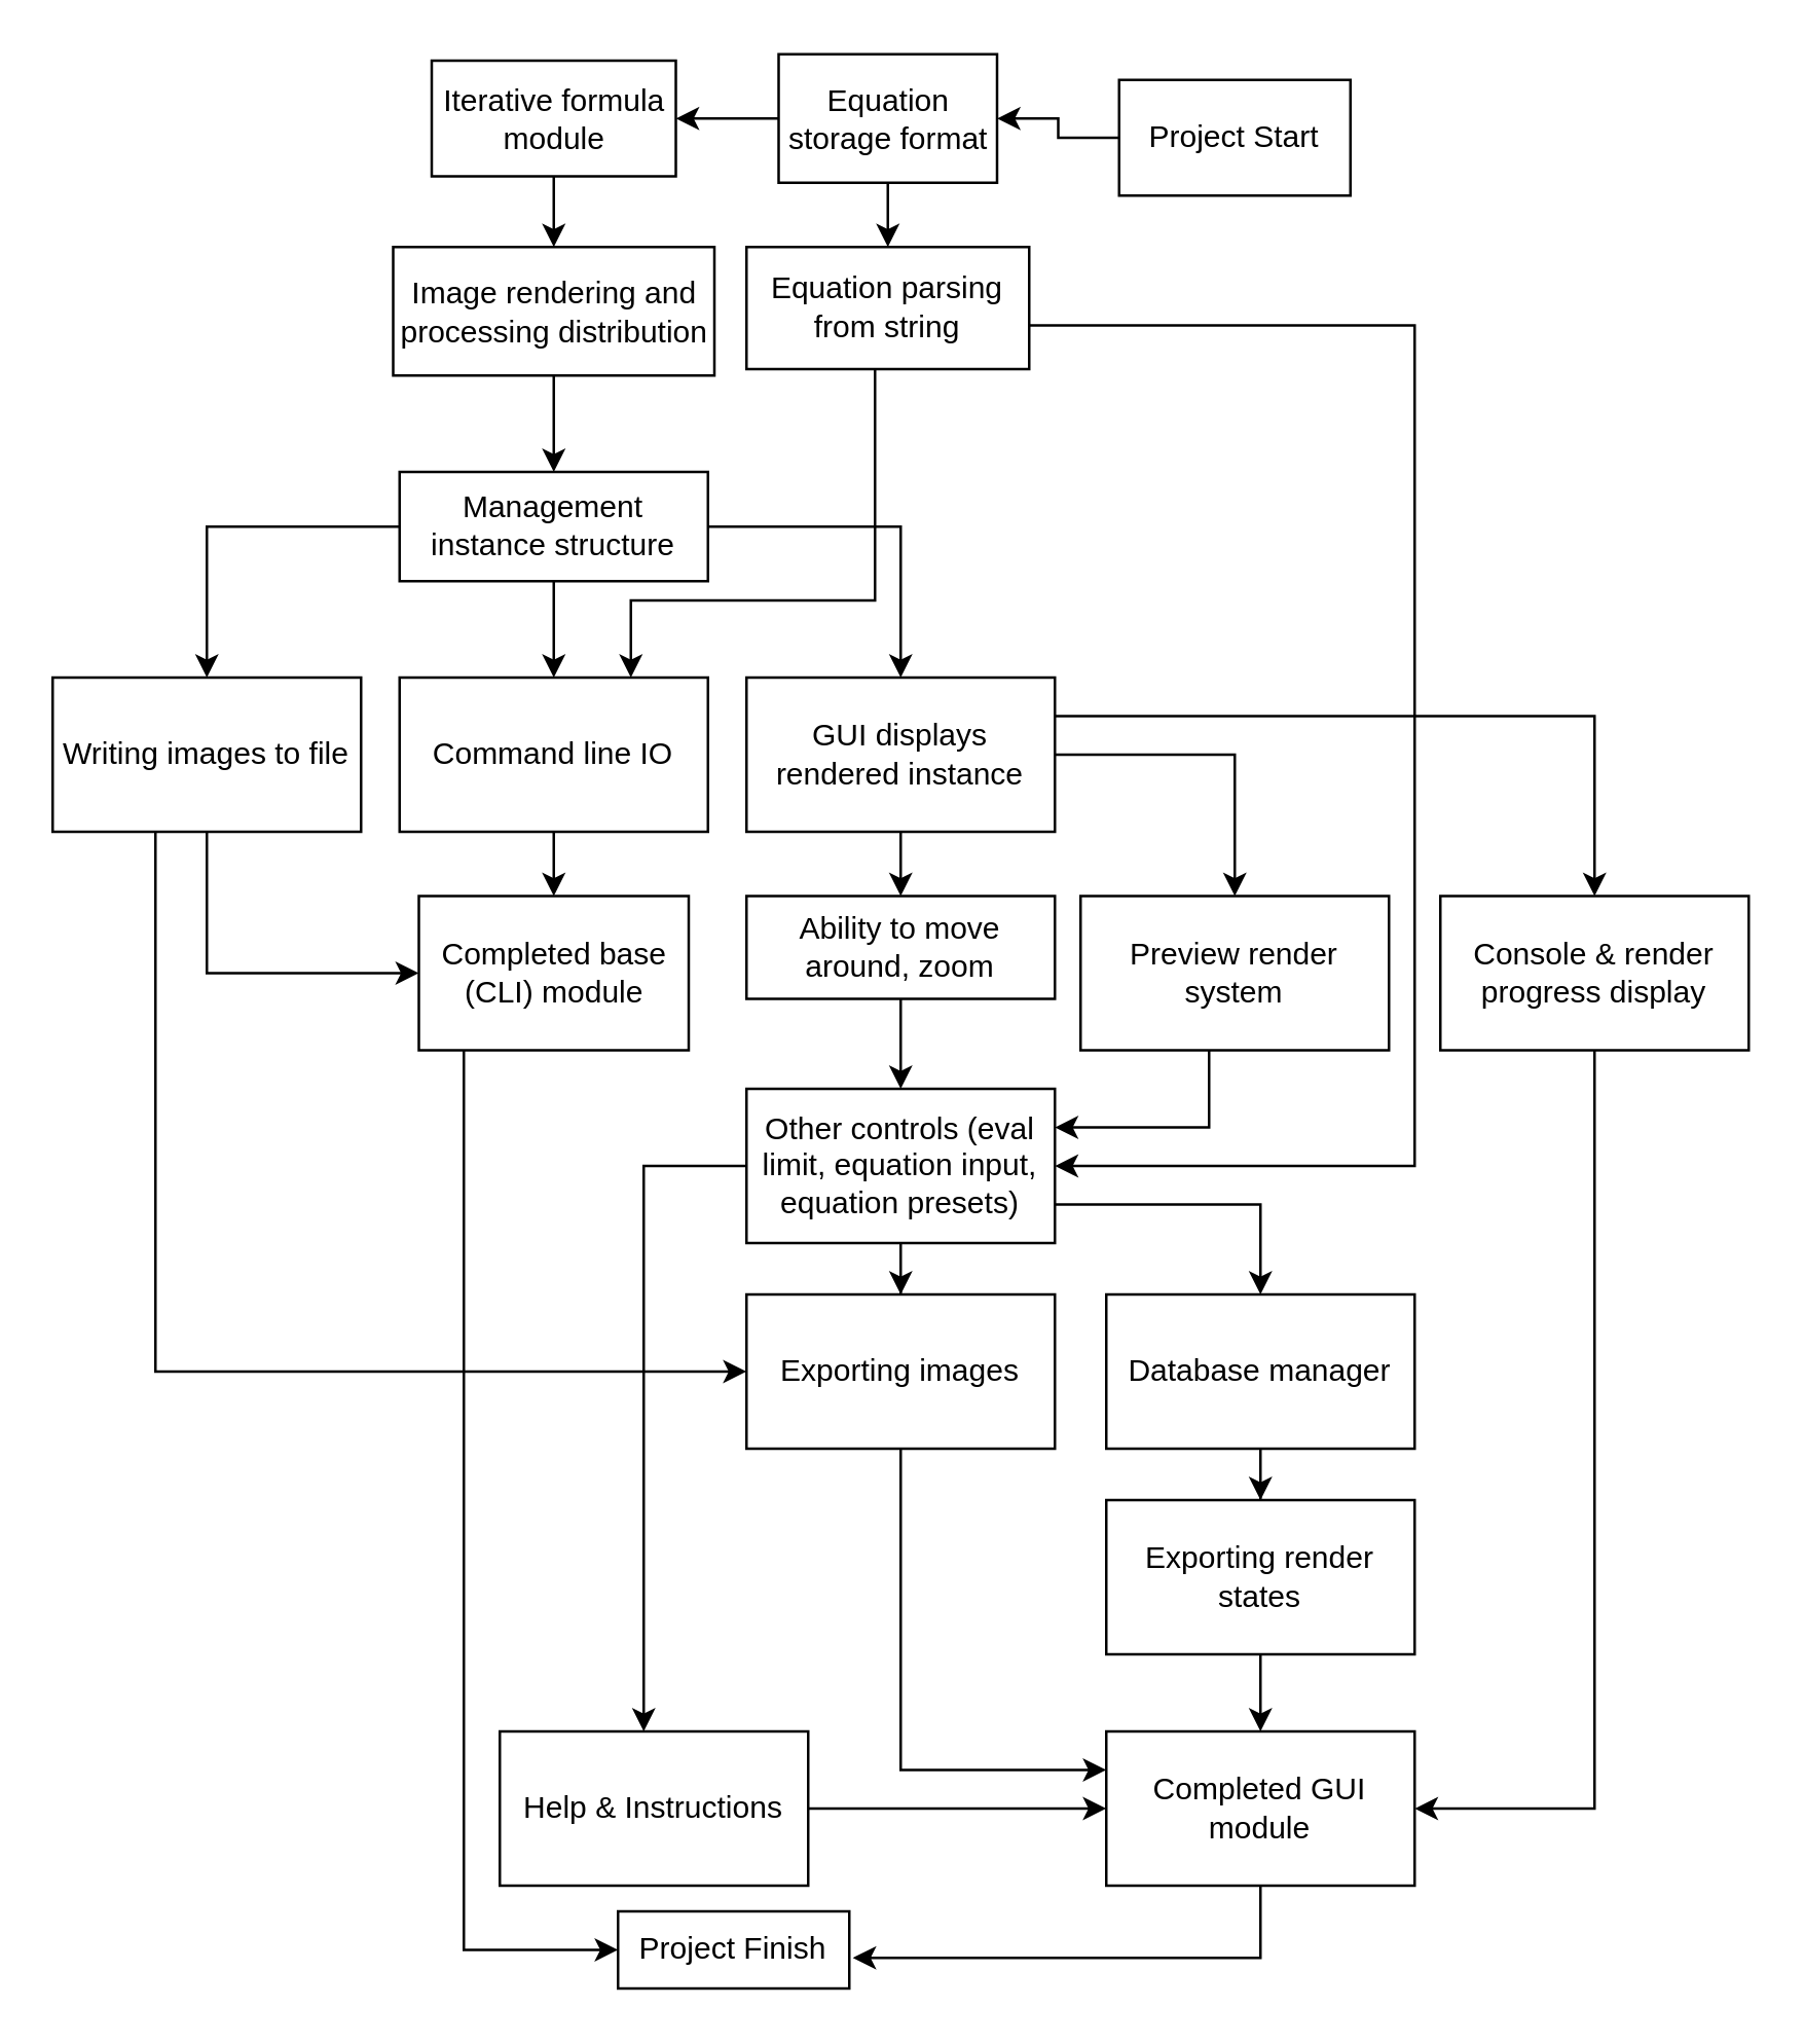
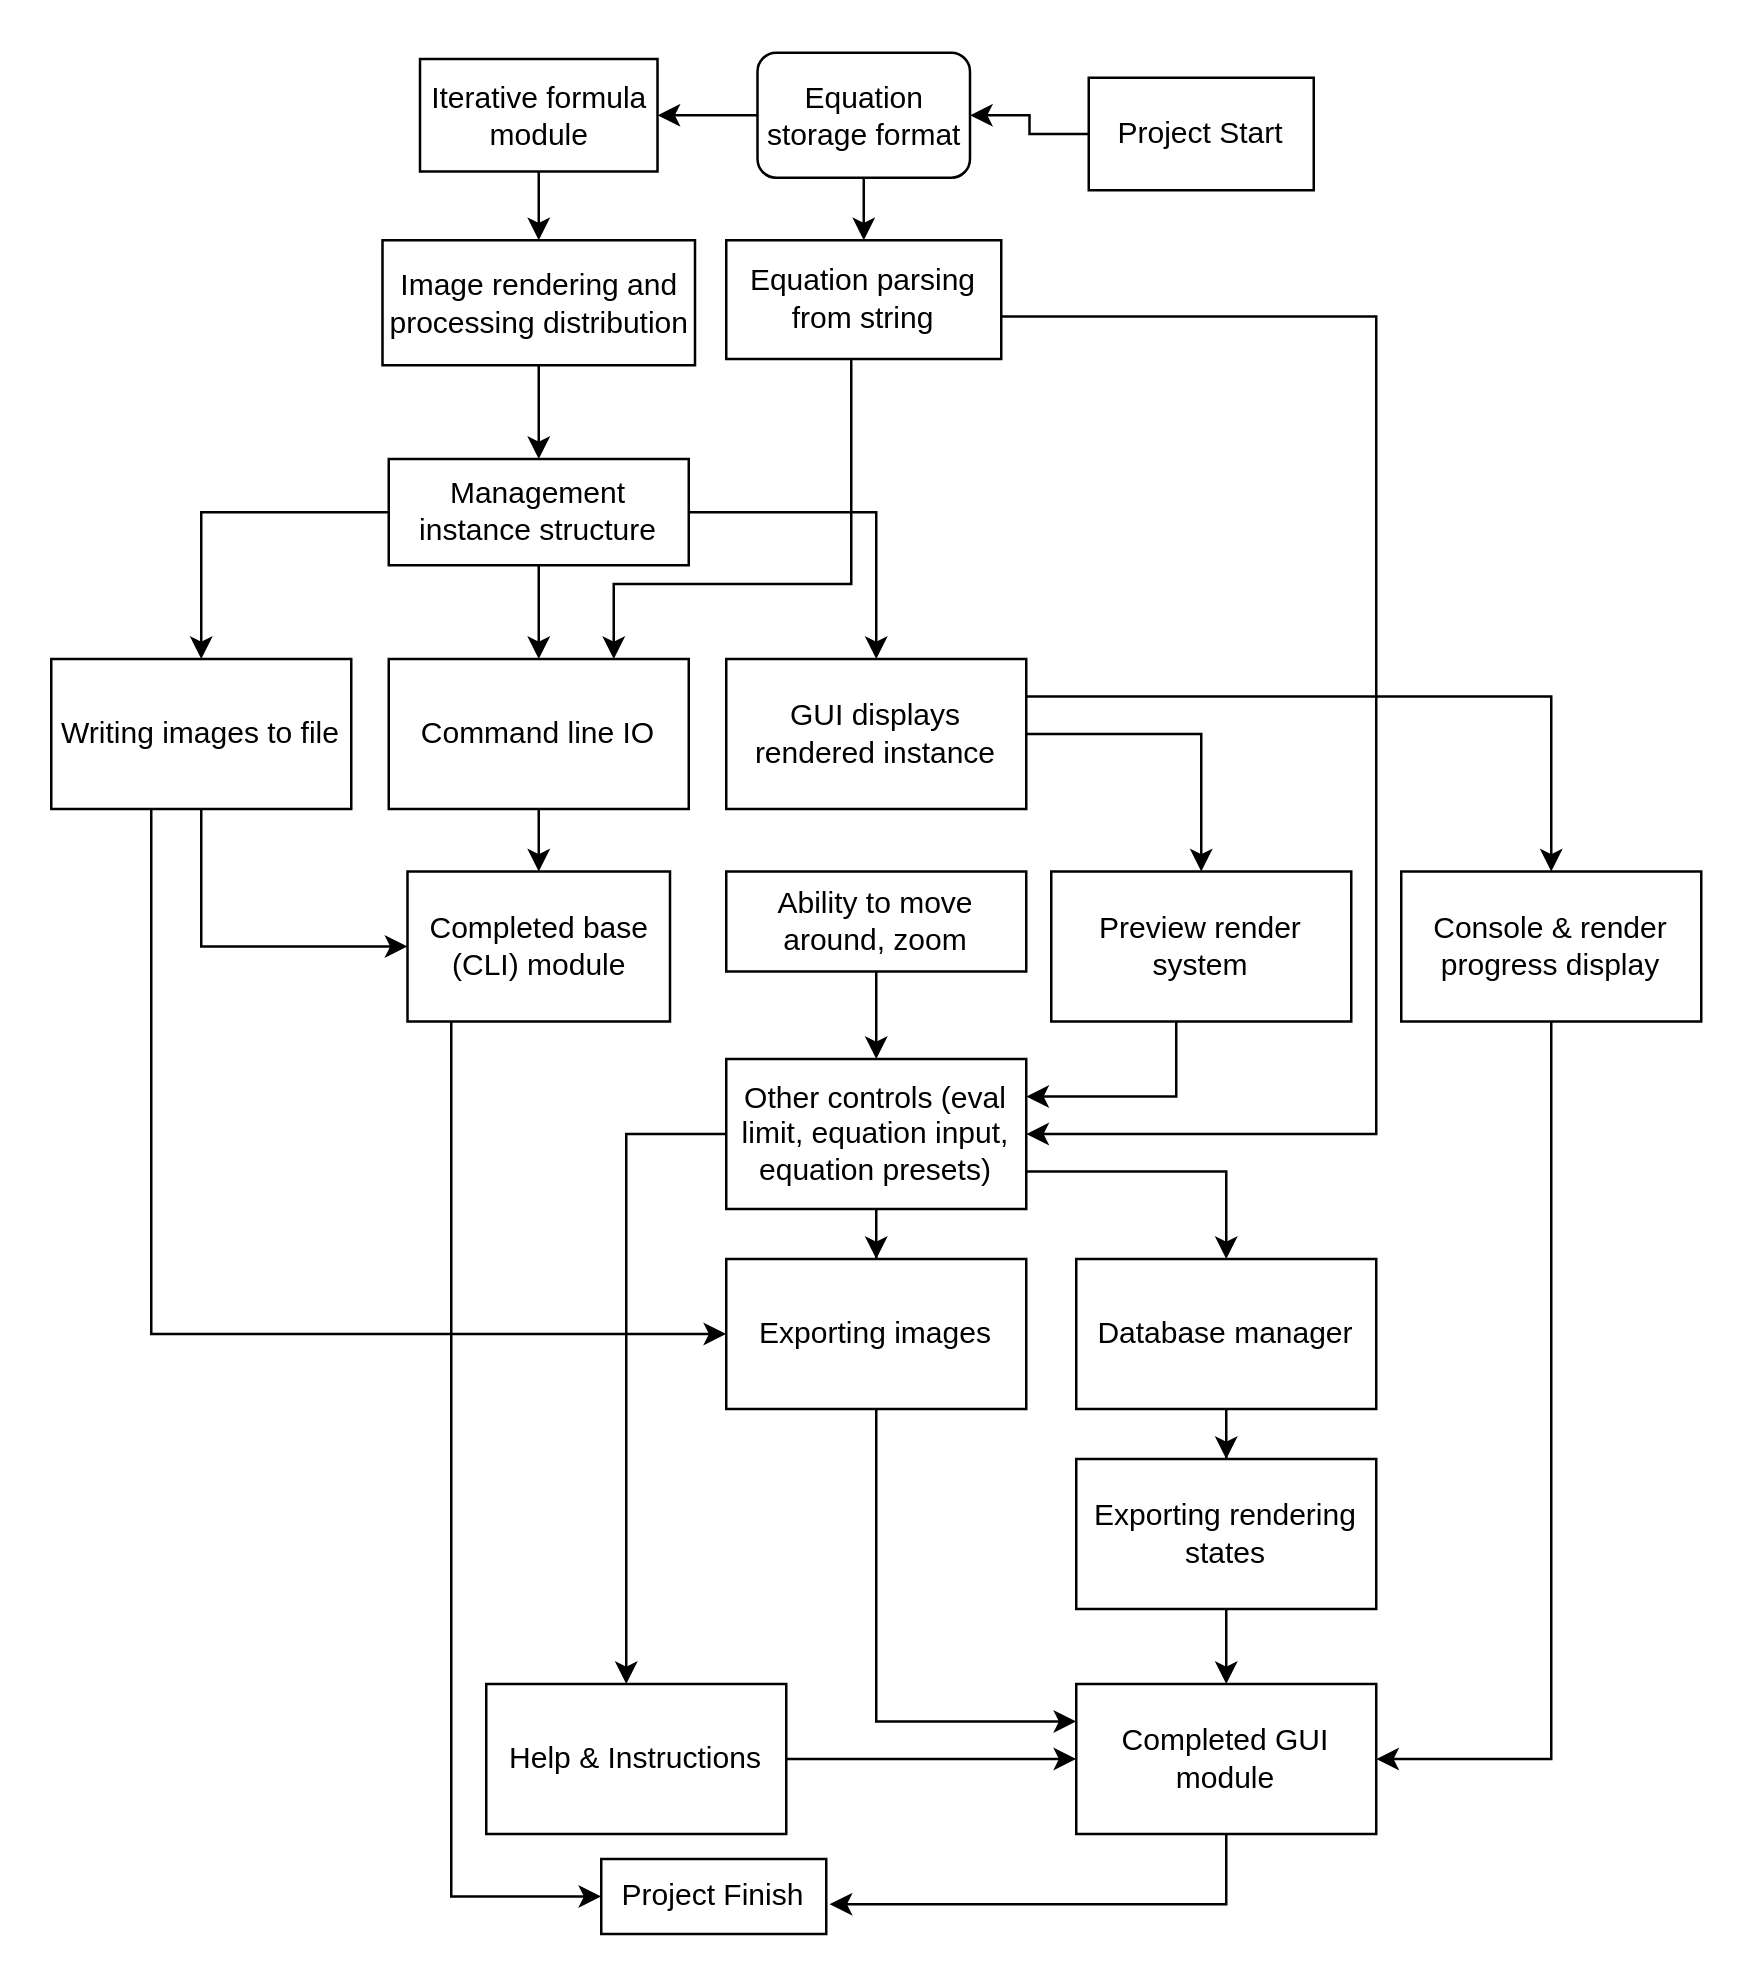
  <mxCell id="0" />
  <mxCell id="1" parent="0" />
  <mxCell id="2" value="" style="edgeStyle=orthogonalEdgeStyle;rounded=0;orthogonalLoop=1;jettySize=auto;html=1;" edge="1" parent="1" source="3" target="21"><mxGeometry relative="1" as="geometry" /></mxCell>
  <mxCell id="3" value="Project Start" style="rounded=0;whiteSpace=wrap;html=1;" vertex="1" parent="1"><mxGeometry x="435" y="30.5" width="90" height="45" as="geometry" /></mxCell>
  <mxCell id="4" style="edgeStyle=orthogonalEdgeStyle;rounded=0;orthogonalLoop=1;jettySize=auto;html=1;entryX=0.5;entryY=0;entryDx=0;entryDy=0;" edge="1" parent="1" source="5" target="46"><mxGeometry relative="1" as="geometry" /></mxCell>
  <mxCell id="5" value="Iterative formula module" style="whiteSpace=wrap;html=1;rounded=0;" vertex="1" parent="1"><mxGeometry x="167.5" y="23" width="95" height="45" as="geometry" /></mxCell>
  <mxCell id="6" value="" style="edgeStyle=orthogonalEdgeStyle;rounded=0;orthogonalLoop=1;jettySize=auto;html=1;" edge="1" parent="1" source="9" target="12"><mxGeometry relative="1" as="geometry" /></mxCell>
  <mxCell id="7" value="" style="edgeStyle=orthogonalEdgeStyle;rounded=0;orthogonalLoop=1;jettySize=auto;html=1;" edge="1" parent="1" source="9" target="14"><mxGeometry relative="1" as="geometry" /></mxCell>
  <mxCell id="8" value="" style="edgeStyle=orthogonalEdgeStyle;rounded=0;orthogonalLoop=1;jettySize=auto;html=1;" edge="1" parent="1" source="9" target="18"><mxGeometry relative="1" as="geometry" /></mxCell>
  <mxCell id="9" value="Management instance structure" style="whiteSpace=wrap;html=1;rounded=0;" vertex="1" parent="1"><mxGeometry x="155" y="183" width="120" height="42.5" as="geometry" /></mxCell>
  <mxCell id="10" style="edgeStyle=orthogonalEdgeStyle;rounded=0;orthogonalLoop=1;jettySize=auto;html=1;entryX=0;entryY=0.5;entryDx=0;entryDy=0;" edge="1" parent="1" source="12" target="26"><mxGeometry relative="1" as="geometry"><Array as="points"><mxPoint x="80" y="378" /></Array></mxGeometry></mxCell>
  <mxCell id="11" style="edgeStyle=orthogonalEdgeStyle;rounded=0;orthogonalLoop=1;jettySize=auto;html=1;entryX=0;entryY=0.5;entryDx=0;entryDy=0;" edge="1" parent="1" source="12" target="36"><mxGeometry relative="1" as="geometry"><Array as="points"><mxPoint x="60" y="533" /></Array></mxGeometry></mxCell>
  <mxCell id="12" value="Writing images to file" style="whiteSpace=wrap;html=1;rounded=0;" vertex="1" parent="1"><mxGeometry x="20" y="263" width="120" height="60" as="geometry" /></mxCell>
  <mxCell id="13" value="" style="edgeStyle=orthogonalEdgeStyle;rounded=0;orthogonalLoop=1;jettySize=auto;html=1;" edge="1" parent="1" source="14" target="26"><mxGeometry relative="1" as="geometry" /></mxCell>
  <mxCell id="14" value="Command line IO" style="whiteSpace=wrap;html=1;rounded=0;" vertex="1" parent="1"><mxGeometry x="155" y="263" width="120" height="60" as="geometry" /></mxCell>
- <mxCell id="15" value="" style="edgeStyle=orthogonalEdgeStyle;rounded=0;orthogonalLoop=1;jettySize=auto;html=1;" edge="1" parent="1" source="18" target="28"><mxGeometry relative="1" as="geometry" /></mxCell>
  <mxCell id="16" value="" style="edgeStyle=orthogonalEdgeStyle;rounded=0;orthogonalLoop=1;jettySize=auto;html=1;" edge="1" parent="1" source="18" target="30"><mxGeometry relative="1" as="geometry" /></mxCell>
  <mxCell id="17" style="edgeStyle=orthogonalEdgeStyle;rounded=0;orthogonalLoop=1;jettySize=auto;html=1;exitX=1;exitY=0.25;exitDx=0;exitDy=0;entryX=0.5;entryY=0;entryDx=0;entryDy=0;" edge="1" parent="1" source="18" target="44"><mxGeometry relative="1" as="geometry"><mxPoint x="620" y="333" as="targetPoint" /></mxGeometry></mxCell>
  <mxCell id="18" value="GUI displays rendered instance" style="whiteSpace=wrap;html=1;rounded=0;" vertex="1" parent="1"><mxGeometry x="290" y="263" width="120" height="60" as="geometry" /></mxCell>
  <mxCell id="19" value="" style="edgeStyle=orthogonalEdgeStyle;rounded=0;orthogonalLoop=1;jettySize=auto;html=1;" edge="1" parent="1" source="21" target="24"><mxGeometry relative="1" as="geometry" /></mxCell>
  <mxCell id="20" style="edgeStyle=orthogonalEdgeStyle;rounded=0;orthogonalLoop=1;jettySize=auto;html=1;" edge="1" parent="1" source="21" target="5"><mxGeometry relative="1" as="geometry" /></mxCell>
- <mxCell id="21" value="Equation storage format" style="whiteSpace=wrap;html=1;rounded=0;" vertex="1" parent="1"><mxGeometry x="302.5" y="20.5" width="85" height="50" as="geometry" /></mxCell>
+ <mxCell id="21" value="Equation storage format" style="whiteSpace=wrap;html=1;rounded=1;" vertex="1" parent="1"><mxGeometry x="302.5" y="20.5" width="85" height="50" as="geometry" /></mxCell>
  <mxCell id="22" style="edgeStyle=orthogonalEdgeStyle;rounded=0;orthogonalLoop=1;jettySize=auto;html=1;entryX=0.75;entryY=0;entryDx=0;entryDy=0;" edge="1" parent="1" source="24" target="14"><mxGeometry relative="1" as="geometry"><Array as="points"><mxPoint x="340" y="233" /><mxPoint x="245" y="233" /></Array></mxGeometry></mxCell>
  <mxCell id="23" style="edgeStyle=orthogonalEdgeStyle;rounded=0;orthogonalLoop=1;jettySize=auto;html=1;entryX=1;entryY=0.5;entryDx=0;entryDy=0;" edge="1" parent="1" source="24" target="34"><mxGeometry relative="1" as="geometry"><Array as="points"><mxPoint x="550" y="126" /><mxPoint x="550" y="453" /></Array></mxGeometry></mxCell>
  <mxCell id="24" value="Equation parsing from string" style="whiteSpace=wrap;html=1;rounded=0;" vertex="1" parent="1"><mxGeometry x="290" y="95.5" width="110" height="47.5" as="geometry" /></mxCell>
  <mxCell id="25" value="" style="edgeStyle=orthogonalEdgeStyle;rounded=0;orthogonalLoop=1;jettySize=auto;html=1;" edge="1" parent="1" source="26" target="49"><mxGeometry relative="1" as="geometry"><Array as="points"><mxPoint x="180" y="758" /></Array></mxGeometry></mxCell>
  <mxCell id="26" value="Completed base (CLI) module" style="whiteSpace=wrap;html=1;rounded=0;" vertex="1" parent="1"><mxGeometry x="162.5" y="348" width="105" height="60" as="geometry" /></mxCell>
  <mxCell id="27" value="" style="edgeStyle=orthogonalEdgeStyle;rounded=0;orthogonalLoop=1;jettySize=auto;html=1;" edge="1" parent="1" source="28" target="34"><mxGeometry relative="1" as="geometry" /></mxCell>
  <mxCell id="28" value="Ability to move around, zoom" style="whiteSpace=wrap;html=1;rounded=0;" vertex="1" parent="1"><mxGeometry x="290" y="348" width="120" height="40" as="geometry" /></mxCell>
  <mxCell id="29" style="edgeStyle=orthogonalEdgeStyle;rounded=0;orthogonalLoop=1;jettySize=auto;html=1;entryX=1;entryY=0.25;entryDx=0;entryDy=0;" edge="1" parent="1" source="30" target="34"><mxGeometry relative="1" as="geometry"><Array as="points"><mxPoint x="470" y="438" /></Array></mxGeometry></mxCell>
  <mxCell id="30" value="Preview render system" style="whiteSpace=wrap;html=1;rounded=0;" vertex="1" parent="1"><mxGeometry x="420" y="348" width="120" height="60" as="geometry" /></mxCell>
  <mxCell id="31" value="" style="edgeStyle=orthogonalEdgeStyle;rounded=0;orthogonalLoop=1;jettySize=auto;html=1;" edge="1" parent="1" source="34" target="36"><mxGeometry relative="1" as="geometry" /></mxCell>
  <mxCell id="32" style="edgeStyle=orthogonalEdgeStyle;rounded=0;orthogonalLoop=1;jettySize=auto;html=1;exitX=1;exitY=0.75;exitDx=0;exitDy=0;entryX=0.5;entryY=0;entryDx=0;entryDy=0;" edge="1" parent="1" source="34" target="40"><mxGeometry relative="1" as="geometry"><mxPoint x="490" y="503" as="targetPoint" /></mxGeometry></mxCell>
  <mxCell id="33" value="" style="edgeStyle=orthogonalEdgeStyle;rounded=0;orthogonalLoop=1;jettySize=auto;html=1;" edge="1" parent="1" source="34" target="42"><mxGeometry relative="1" as="geometry"><Array as="points"><mxPoint x="250" y="453" /></Array></mxGeometry></mxCell>
  <mxCell id="34" value="Other controls (eval limit, equation input, equation presets)" style="whiteSpace=wrap;html=1;rounded=0;" vertex="1" parent="1"><mxGeometry x="290" y="423" width="120" height="60" as="geometry" /></mxCell>
  <mxCell id="35" style="edgeStyle=orthogonalEdgeStyle;rounded=0;orthogonalLoop=1;jettySize=auto;html=1;entryX=0;entryY=0.25;entryDx=0;entryDy=0;" edge="1" parent="1" source="36" target="48"><mxGeometry relative="1" as="geometry"><Array as="points"><mxPoint x="350" y="688" /></Array></mxGeometry></mxCell>
  <mxCell id="36" value="Exporting images" style="whiteSpace=wrap;html=1;rounded=0;" vertex="1" parent="1"><mxGeometry x="290" y="503" width="120" height="60" as="geometry" /></mxCell>
  <mxCell id="37" style="edgeStyle=orthogonalEdgeStyle;rounded=0;orthogonalLoop=1;jettySize=auto;html=1;entryX=0.5;entryY=0;entryDx=0;entryDy=0;" edge="1" parent="1" source="38" target="48"><mxGeometry relative="1" as="geometry" /></mxCell>
- <mxCell id="38" value="Exporting render states" style="whiteSpace=wrap;html=1;rounded=0;" vertex="1" parent="1"><mxGeometry x="430" y="583" width="120" height="60" as="geometry" /></mxCell>
+ <mxCell id="38" value="Exporting rendering states" style="whiteSpace=wrap;html=1;rounded=0;" vertex="1" parent="1"><mxGeometry x="430" y="583" width="120" height="60" as="geometry" /></mxCell>
  <mxCell id="39" value="" style="edgeStyle=orthogonalEdgeStyle;rounded=0;orthogonalLoop=1;jettySize=auto;html=1;" edge="1" parent="1" source="40" target="38"><mxGeometry relative="1" as="geometry" /></mxCell>
  <mxCell id="40" value="Database manager" style="whiteSpace=wrap;html=1;rounded=0;" vertex="1" parent="1"><mxGeometry x="430" y="503" width="120" height="60" as="geometry" /></mxCell>
  <mxCell id="41" style="edgeStyle=orthogonalEdgeStyle;rounded=0;orthogonalLoop=1;jettySize=auto;html=1;entryX=0;entryY=0.5;entryDx=0;entryDy=0;" edge="1" parent="1" source="42" target="48"><mxGeometry relative="1" as="geometry"><Array as="points"><mxPoint x="300" y="703" /><mxPoint x="300" y="703" /></Array></mxGeometry></mxCell>
  <mxCell id="42" value="Help &amp;amp; Instructions" style="whiteSpace=wrap;html=1;rounded=0;" vertex="1" parent="1"><mxGeometry x="194" y="673" width="120" height="60" as="geometry" /></mxCell>
  <mxCell id="43" style="edgeStyle=orthogonalEdgeStyle;rounded=0;orthogonalLoop=1;jettySize=auto;html=1;entryX=1;entryY=0.5;entryDx=0;entryDy=0;" edge="1" parent="1" source="44" target="48"><mxGeometry relative="1" as="geometry"><Array as="points"><mxPoint x="620" y="703" /></Array></mxGeometry></mxCell>
  <mxCell id="44" value="Console &amp;amp; render progress display" style="whiteSpace=wrap;html=1;rounded=0;" vertex="1" parent="1"><mxGeometry x="560" y="348" width="120" height="60" as="geometry" /></mxCell>
  <mxCell id="45" style="edgeStyle=orthogonalEdgeStyle;rounded=0;orthogonalLoop=1;jettySize=auto;html=1;entryX=0.5;entryY=0;entryDx=0;entryDy=0;" edge="1" parent="1" source="46" target="9"><mxGeometry relative="1" as="geometry" /></mxCell>
  <mxCell id="46" value="Image rendering and processing distribution" style="whiteSpace=wrap;html=1;rounded=0;" vertex="1" parent="1"><mxGeometry x="152.5" y="95.5" width="125" height="50" as="geometry" /></mxCell>
  <mxCell id="47" style="edgeStyle=orthogonalEdgeStyle;rounded=0;orthogonalLoop=1;jettySize=auto;html=1;entryX=1.015;entryY=0.603;entryDx=0;entryDy=0;entryPerimeter=0;" edge="1" parent="1" source="48" target="49"><mxGeometry relative="1" as="geometry"><Array as="points"><mxPoint x="490" y="761" /></Array></mxGeometry></mxCell>
  <mxCell id="48" value="Completed GUI module" style="whiteSpace=wrap;html=1;rounded=0;" vertex="1" parent="1"><mxGeometry x="430" y="673" width="120" height="60" as="geometry" /></mxCell>
  <mxCell id="49" value="Project Finish" style="whiteSpace=wrap;html=1;rounded=0;" vertex="1" parent="1"><mxGeometry x="240" y="743" width="90" height="30" as="geometry" /></mxCell>
